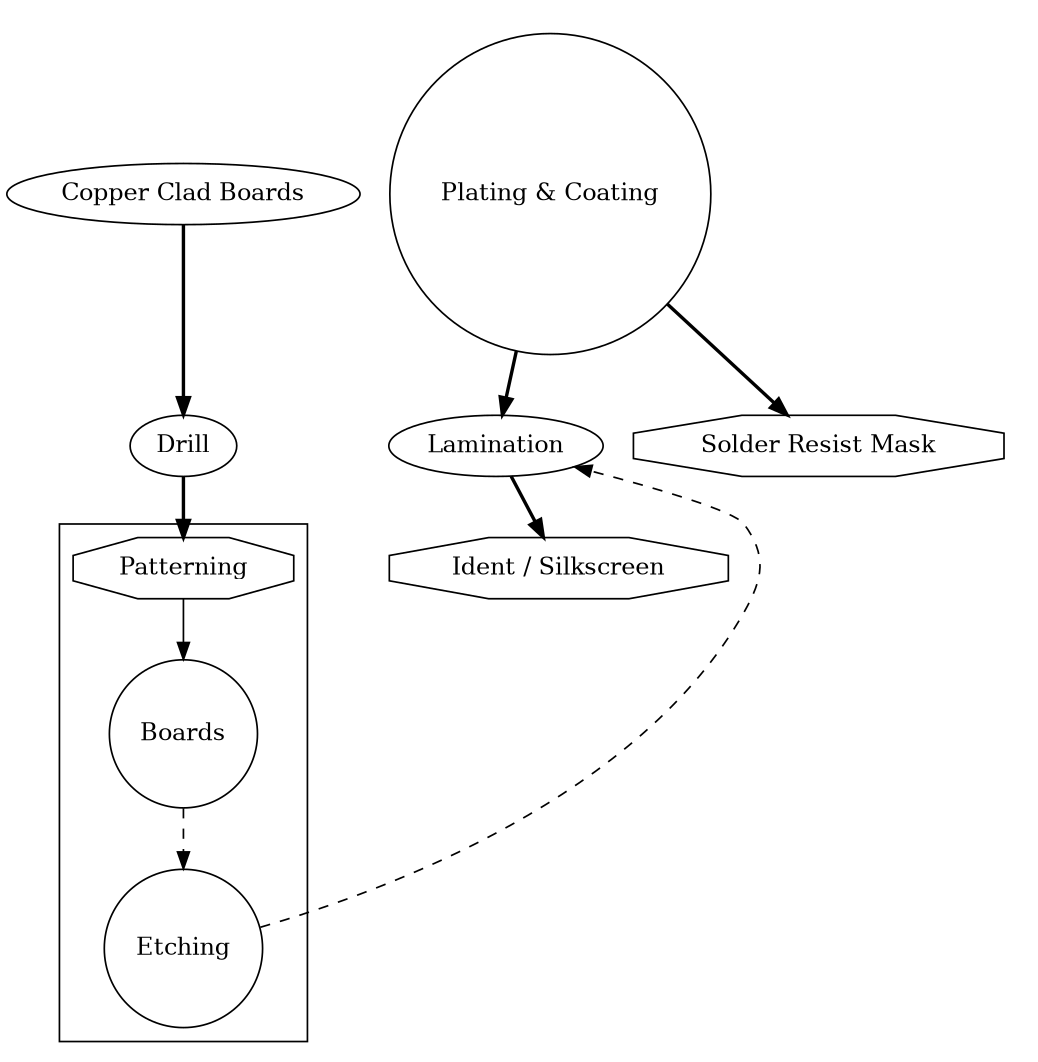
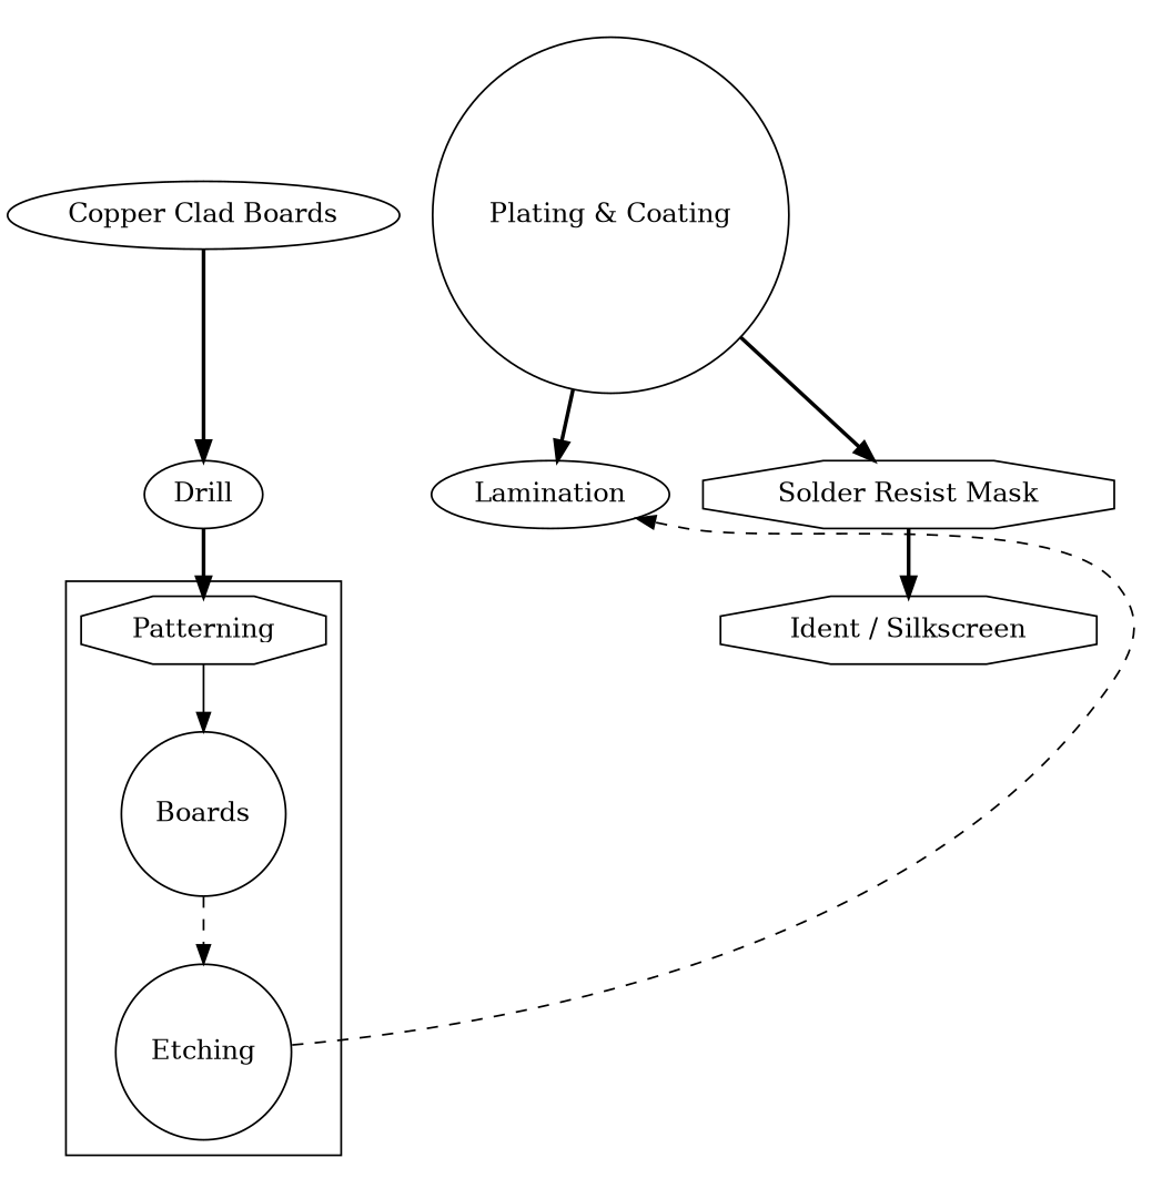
  digraph {
    node [shape=ellipse]
    edge [style=bold]
    Lamination
    "Plating & Coating" [shape=circle]
    "Solder Resist Mask" [shape=octagon]
    "Ident / Silkscreen" [shape=octagon]
    Patterning [shape=octagon]
    n6 [label=Boards shape=circle]
    Etching [shape=circle]
    "Copper Clad Boards"
    Drill
    subgraph cluster_1 {
      style=invis
      Lamination
      "Plating & Coating"
      "Solder Resist Mask"
      "Ident / Silkscreen"
    }
    subgraph cluster_2 {
      Patterning
      n6
      Etching
    }
    "Plating & Coating" -> Lamination
    "Plating & Coating" -> "Solder Resist Mask"
-   Lamination -> "Ident / Silkscreen"
+   "Solder Resist Mask" -> "Ident / Silkscreen"
    Patterning -> n6 [style=solid]
    n6 -> Etching [style=dashed]
    Etching -> Lamination [constraint=false style=dashed]
    "Copper Clad Boards" -> Drill
    Drill -> Patterning
  }
